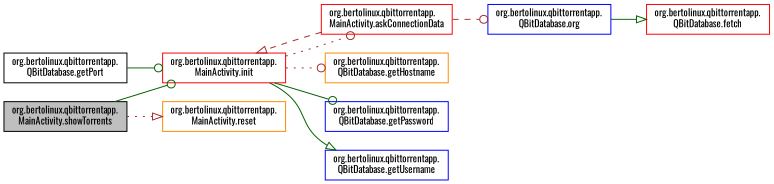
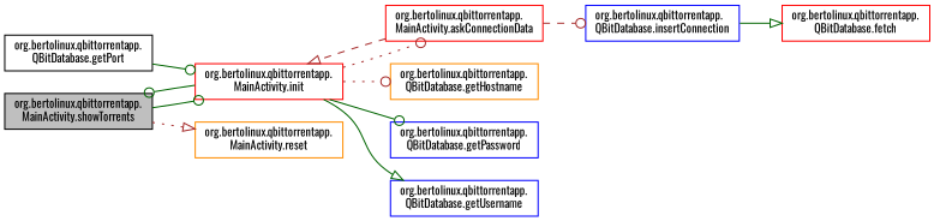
  digraph {
    fontname=Oswald
    rankdir=LR
    node [color=red fillcolor=white fontname=Oswald fontsize=10 shape=record style=filled]
    edge [arrowhead=odot color=darkgreen fontname=Oswald fontsize=10 labelfontname=Helvetica labelfontsize=10 style=solid]
    n1 [color=black fillcolor=grey75 fontcolor=black height=0.2 label="org.bertolinux.qbittorrentapp.\lMainActivity.showTorrents" width=0.4]
    n2 [height=0.2 label="org.bertolinux.qbittorrentapp.\lMainActivity.init" width=0.4]
    n3 [color=darkorange height=0.2 label="org.bertolinux.qbittorrentapp.\lMainActivity.reset" width=0.4]
    n4 [height=0.2 label="org.bertolinux.qbittorrentapp.\lMainActivity.askConnectionData" width=0.4]
    n5 [color=darkorange height=0.2 label="org.bertolinux.qbittorrentapp.\lQBitDatabase.getHostname" width=0.4]
    n6 [color=blue height=0.2 label="org.bertolinux.qbittorrentapp.\lQBitDatabase.getPassword" width=0.4]
    n7 [color=blue height=0.2 label="org.bertolinux.qbittorrentapp.\lQBitDatabase.getUsername" width=0.4]
-   n8 [color=blue height=0.2 label="org.bertolinux.qbittorrentapp.\lQBitDatabase.org" width=0.4]
+   n8 [color=blue height=0.2 label="org.bertolinux.qbittorrentapp.\lQBitDatabase.insertConnection" width=0.4]
    n9 [color=black height=0.2 label="org.bertolinux.qbittorrentapp.\lQBitDatabase.getPort" width=0.4]
    n10 [height=0.2 label="org.bertolinux.qbittorrentapp.\lQBitDatabase.fetch" width=0.4]
    n1 -> n2
    n1 -> n3 [arrowhead=onormal color=brown style=dotted]
+   n2 -> n1
    n2 -> n4 [color=brown style=dotted]
    n2 -> n5 [color=brown style=dotted]
    n2 -> n6
    n2 -> n7 [arrowhead=onormal]
    n4 -> n2 [arrowhead=onormal color=brown style=dashed]
    n4 -> n8 [color=brown style=dashed]
    n8 -> n10 [arrowhead=onormal]
    n9 -> n2
  }
